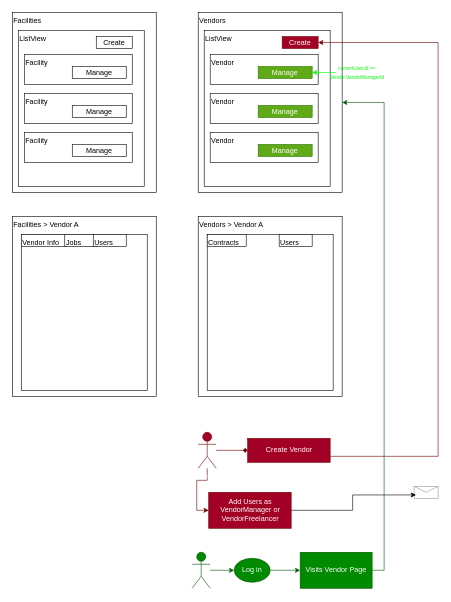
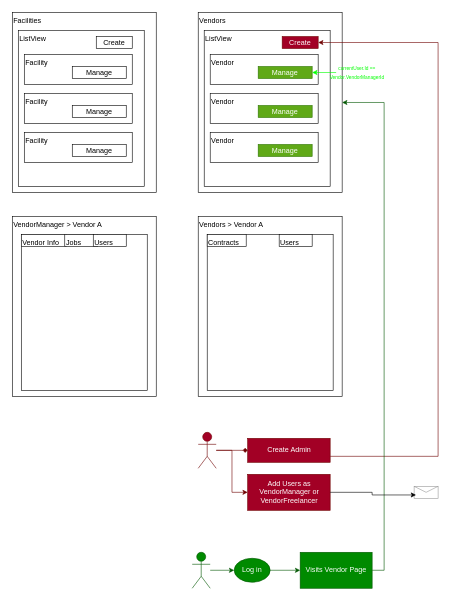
  <mxCell id="0" />
  <mxCell id="1" parent="0" />
  <mxCell id="2" value="Facilities" style="rounded=0;whiteSpace=wrap;html=1;verticalAlign=top;align=left;" vertex="1" parent="1"><mxGeometry x="20" y="20" width="240" height="300" as="geometry" /></mxCell>
  <mxCell id="3" value="ListView" style="rounded=0;whiteSpace=wrap;html=1;verticalAlign=top;align=left;" vertex="1" parent="1"><mxGeometry x="30" y="50" width="210" height="260" as="geometry" /></mxCell>
  <mxCell id="4" value="" style="group" vertex="1" connectable="0" parent="1"><mxGeometry x="40" y="90" width="180" height="50" as="geometry" /></mxCell>
  <mxCell id="5" value="Facility" style="rounded=0;whiteSpace=wrap;html=1;verticalAlign=top;align=left;" vertex="1" parent="4"><mxGeometry width="180" height="50" as="geometry" /></mxCell>
  <mxCell id="6" value="Manage" style="rounded=0;whiteSpace=wrap;html=1;" vertex="1" parent="4"><mxGeometry x="80" y="20" width="90" height="20" as="geometry" /></mxCell>
  <mxCell id="7" value="" style="group" vertex="1" connectable="0" parent="1"><mxGeometry x="40" y="155" width="180" height="50" as="geometry" /></mxCell>
  <mxCell id="8" value="Facility" style="rounded=0;whiteSpace=wrap;html=1;verticalAlign=top;align=left;" vertex="1" parent="7"><mxGeometry width="180" height="50" as="geometry" /></mxCell>
  <mxCell id="9" value="Manage" style="rounded=0;whiteSpace=wrap;html=1;" vertex="1" parent="7"><mxGeometry x="80" y="20" width="90" height="20" as="geometry" /></mxCell>
  <mxCell id="10" value="" style="group" vertex="1" connectable="0" parent="1"><mxGeometry x="40" y="220" width="180" height="50" as="geometry" /></mxCell>
  <mxCell id="11" value="Facility" style="rounded=0;whiteSpace=wrap;html=1;verticalAlign=top;align=left;" vertex="1" parent="10"><mxGeometry width="180" height="50" as="geometry" /></mxCell>
  <mxCell id="12" value="Manage" style="rounded=0;whiteSpace=wrap;html=1;" vertex="1" parent="10"><mxGeometry x="80" y="20" width="90" height="20" as="geometry" /></mxCell>
  <mxCell id="13" value="Vendors" style="rounded=0;whiteSpace=wrap;html=1;verticalAlign=top;align=left;" vertex="1" parent="1"><mxGeometry x="330" y="20" width="240" height="300" as="geometry" /></mxCell>
  <mxCell id="14" value="ListView" style="rounded=0;whiteSpace=wrap;html=1;verticalAlign=top;align=left;" vertex="1" parent="1"><mxGeometry x="340" y="50" width="210" height="260" as="geometry" /></mxCell>
  <mxCell id="15" value="" style="group" vertex="1" connectable="0" parent="1"><mxGeometry x="350" y="155" width="180" height="50" as="geometry" /></mxCell>
  <mxCell id="16" value="Vendor" style="rounded=0;whiteSpace=wrap;html=1;verticalAlign=top;align=left;" vertex="1" parent="15"><mxGeometry width="180" height="50" as="geometry" /></mxCell>
  <mxCell id="17" value="Manage" style="rounded=0;whiteSpace=wrap;html=1;fillColor=#60a917;fontColor=#ffffff;strokeColor=#2D7600;" vertex="1" parent="15"><mxGeometry x="80" y="20" width="90" height="20" as="geometry" /></mxCell>
  <mxCell id="18" value="" style="group" vertex="1" connectable="0" parent="1"><mxGeometry x="350" y="220" width="180" height="50" as="geometry" /></mxCell>
  <mxCell id="19" value="Vendor" style="rounded=0;whiteSpace=wrap;html=1;verticalAlign=top;align=left;" vertex="1" parent="18"><mxGeometry width="180" height="50" as="geometry" /></mxCell>
  <mxCell id="20" value="Manage" style="rounded=0;whiteSpace=wrap;html=1;fillColor=#60a917;fontColor=#ffffff;strokeColor=#2D7600;" vertex="1" parent="18"><mxGeometry x="80" y="20" width="90" height="20" as="geometry" /></mxCell>
  <mxCell id="21" value="Create" style="rounded=0;whiteSpace=wrap;html=1;" vertex="1" parent="1"><mxGeometry x="160" y="60" width="60" height="20" as="geometry" /></mxCell>
  <mxCell id="22" value="Create" style="rounded=0;whiteSpace=wrap;html=1;fillColor=#a20025;fontColor=#ffffff;strokeColor=#6F0000;" vertex="1" parent="1"><mxGeometry x="470" y="60" width="60" height="20" as="geometry" /></mxCell>
  <mxCell id="23" value="Vendors &amp;gt; Vendor A" style="rounded=0;whiteSpace=wrap;html=1;verticalAlign=top;align=left;" vertex="1" parent="1"><mxGeometry x="330" y="360" width="240" height="300" as="geometry" /></mxCell>
  <mxCell id="24" value="" style="rounded=0;whiteSpace=wrap;html=1;verticalAlign=top;align=left;" vertex="1" parent="1"><mxGeometry x="345" y="390" width="210" height="260" as="geometry" /></mxCell>
  <mxCell id="25" value="Contracts" style="rounded=0;whiteSpace=wrap;html=1;verticalAlign=top;align=left;" vertex="1" parent="1"><mxGeometry x="345" y="390" width="65" height="20" as="geometry" /></mxCell>
  <mxCell id="26" value="Users" style="rounded=0;whiteSpace=wrap;html=1;verticalAlign=top;align=left;" vertex="1" parent="1"><mxGeometry x="465" y="390" width="55" height="20" as="geometry" /></mxCell>
- <mxCell id="27" value="Facilities &amp;gt; Vendor A" style="rounded=0;whiteSpace=wrap;html=1;verticalAlign=top;align=left;" vertex="1" parent="1"><mxGeometry x="20" y="360" width="240" height="300" as="geometry" /></mxCell>
+ <mxCell id="27" value="VendorManager &amp;gt; Vendor A" style="rounded=0;whiteSpace=wrap;html=1;verticalAlign=top;align=left;" vertex="1" parent="1"><mxGeometry x="20" y="360" width="240" height="300" as="geometry" /></mxCell>
  <mxCell id="28" value="" style="rounded=0;whiteSpace=wrap;html=1;verticalAlign=top;align=left;" vertex="1" parent="1"><mxGeometry x="35" y="390" width="210" height="260" as="geometry" /></mxCell>
  <mxCell id="29" value="Vendor Info" style="rounded=0;whiteSpace=wrap;html=1;verticalAlign=top;align=left;" vertex="1" parent="1"><mxGeometry x="35" y="390" width="75" height="20" as="geometry" /></mxCell>
  <mxCell id="30" value="Jobs" style="rounded=0;whiteSpace=wrap;html=1;verticalAlign=top;align=left;" vertex="1" parent="1"><mxGeometry x="107.5" y="390" width="55" height="20" as="geometry" /></mxCell>
  <mxCell id="31" value="Users" style="rounded=0;whiteSpace=wrap;html=1;verticalAlign=top;align=left;" vertex="1" parent="1"><mxGeometry x="155" y="390" width="55" height="20" as="geometry" /></mxCell>
  <mxCell id="32" style="edgeStyle=orthogonalEdgeStyle;rounded=0;orthogonalLoop=1;jettySize=auto;html=1;entryX=0;entryY=0.5;entryDx=0;entryDy=0;fillColor=#a20025;strokeColor=#6F0000;endArrow=diamond;" edge="1" parent="1" source="34" target="36"><mxGeometry relative="1" as="geometry" /></mxCell>
  <mxCell id="33" style="edgeStyle=orthogonalEdgeStyle;rounded=0;orthogonalLoop=1;jettySize=auto;html=1;entryX=0;entryY=0.5;entryDx=0;entryDy=0;fillColor=#a20025;strokeColor=#6F0000;" edge="1" parent="1" source="34" target="39"><mxGeometry relative="1" as="geometry" /></mxCell>
  <mxCell id="34" value="Admin" style="shape=umlActor;verticalLabelPosition=bottom;verticalAlign=top;html=1;outlineConnect=0;fillColor=#a20025;fontColor=#ffffff;strokeColor=#6F0000;" vertex="1" parent="1"><mxGeometry x="330" y="720" width="30" height="60" as="geometry" /></mxCell>
  <mxCell id="35" style="edgeStyle=orthogonalEdgeStyle;rounded=0;orthogonalLoop=1;jettySize=auto;html=1;entryX=1;entryY=0.5;entryDx=0;entryDy=0;fillColor=#a20025;strokeColor=#6F0000;" edge="1" parent="1" source="36" target="22"><mxGeometry relative="1" as="geometry"><Array as="points"><mxPoint x="730" y="760" /><mxPoint x="730" y="70" /></Array></mxGeometry></mxCell>
- <mxCell id="36" value="Create Vendor" style="rounded=0;whiteSpace=wrap;html=1;fillColor=#a20025;fontColor=#ffffff;strokeColor=#6F0000;" vertex="1" parent="1"><mxGeometry x="412.5" y="730" width="137.5" height="40" as="geometry" /></mxCell>
+ <mxCell id="36" value="Create Admin" style="rounded=0;whiteSpace=wrap;html=1;fillColor=#a20025;fontColor=#ffffff;strokeColor=#6F0000;" vertex="1" parent="1"><mxGeometry x="412.5" y="730" width="137.5" height="40" as="geometry" /></mxCell>
  <mxCell id="37" style="edgeStyle=orthogonalEdgeStyle;rounded=0;orthogonalLoop=1;jettySize=auto;html=1;entryX=0;entryY=0.5;entryDx=0;entryDy=0;fillColor=#008a00;strokeColor=#005700;" edge="1" parent="1" source="38" target="41"><mxGeometry relative="1" as="geometry" /></mxCell>
  <mxCell id="38" value="User" style="shape=umlActor;verticalLabelPosition=bottom;verticalAlign=top;html=1;outlineConnect=0;fillColor=#008a00;fontColor=#ffffff;strokeColor=#005700;" vertex="1" parent="1"><mxGeometry x="320" y="920" width="30" height="60" as="geometry" /></mxCell>
- <mxCell id="39" value="Add Users as VendorManager or VendorFreelancer" style="rounded=0;whiteSpace=wrap;html=1;fillColor=#a20025;fontColor=#ffffff;strokeColor=#6F0000;" vertex="1" parent="1"><mxGeometry x="347.5" y="820" width="137.5" height="60" as="geometry" /></mxCell>
+ <mxCell id="39" value="Add Users as VendorManager or VendorFreelancer" style="rounded=0;whiteSpace=wrap;html=1;fillColor=#a20025;fontColor=#ffffff;strokeColor=#6F0000;" vertex="1" parent="1"><mxGeometry x="412.5" y="790" width="137.5" height="60" as="geometry" /></mxCell>
  <mxCell id="40" value="" style="edgeStyle=orthogonalEdgeStyle;rounded=0;orthogonalLoop=1;jettySize=auto;html=1;fillColor=#008a00;strokeColor=#005700;" edge="1" parent="1" source="41" target="43"><mxGeometry relative="1" as="geometry" /></mxCell>
  <mxCell id="41" value="Log in" style="ellipse;whiteSpace=wrap;html=1;fillColor=#008a00;fontColor=#ffffff;strokeColor=#005700;" vertex="1" parent="1"><mxGeometry x="390" y="930" width="60" height="40" as="geometry" /></mxCell>
  <mxCell id="42" style="edgeStyle=orthogonalEdgeStyle;rounded=0;orthogonalLoop=1;jettySize=auto;html=1;entryX=1;entryY=0.5;entryDx=0;entryDy=0;exitX=1;exitY=0.5;exitDx=0;exitDy=0;fillColor=#008a00;strokeColor=#005700;" edge="1" parent="1" source="43" target="13"><mxGeometry relative="1" as="geometry" /></mxCell>
  <mxCell id="43" value="Visits Vendor Page" style="whiteSpace=wrap;html=1;fillColor=#008a00;fontColor=#ffffff;strokeColor=#005700;" vertex="1" parent="1"><mxGeometry x="500" y="920" width="120" height="60" as="geometry" /></mxCell>
  <mxCell id="44" value="Vendor" style="rounded=0;whiteSpace=wrap;html=1;verticalAlign=top;align=left;" vertex="1" parent="1"><mxGeometry x="350" y="90" width="180" height="50" as="geometry" /></mxCell>
  <mxCell id="45" value="Manage" style="rounded=0;whiteSpace=wrap;html=1;fillColor=#60a917;fontColor=#ffffff;strokeColor=#2D7600;" vertex="1" parent="1"><mxGeometry x="430" y="110" width="90" height="20" as="geometry" /></mxCell>
  <mxCell id="46" style="edgeStyle=orthogonalEdgeStyle;rounded=0;orthogonalLoop=1;jettySize=auto;html=1;fontColor=#00FF00;strokeColor=#00FF00;" edge="1" parent="1" source="47" target="45"><mxGeometry relative="1" as="geometry" /></mxCell>
  <mxCell id="47" value="&lt;span style=&quot;font-size: 8px;&quot;&gt;currentUser.Id == Vendor.VendorManagerId&lt;/span&gt;" style="text;html=1;align=center;verticalAlign=middle;whiteSpace=wrap;rounded=0;fontColor=#00ff00;" vertex="1" parent="1"><mxGeometry x="560" y="105" width="70" height="30" as="geometry" /></mxCell>
  <mxCell id="48" value="" style="verticalLabelPosition=bottom;shadow=0;dashed=0;align=center;html=1;verticalAlign=top;strokeWidth=1;shape=mxgraph.mockup.misc.mail2;strokeColor=#999999;" vertex="1" parent="1"><mxGeometry x="690" y="810" width="40" height="20" as="geometry" /></mxCell>
  <mxCell id="49" style="edgeStyle=orthogonalEdgeStyle;rounded=0;orthogonalLoop=1;jettySize=auto;html=1;entryX=0.078;entryY=0.721;entryDx=0;entryDy=0;entryPerimeter=0;" edge="1" parent="1" source="39" target="48"><mxGeometry relative="1" as="geometry"><mxPoint x="700" y="820" as="targetPoint" /></mxGeometry></mxCell>
